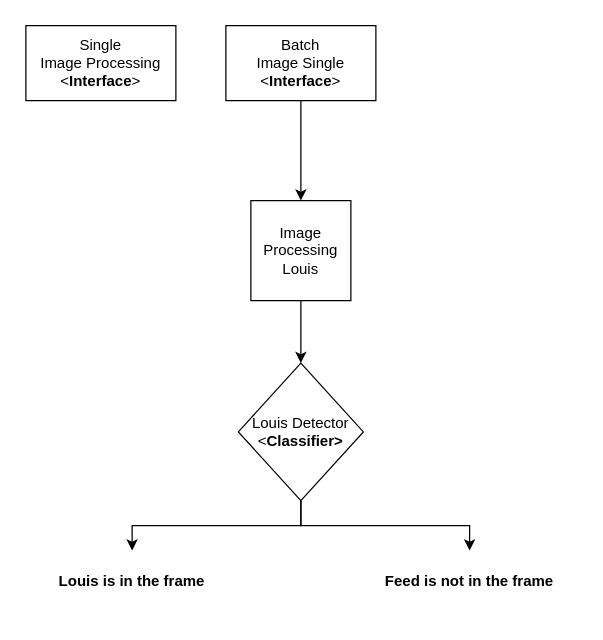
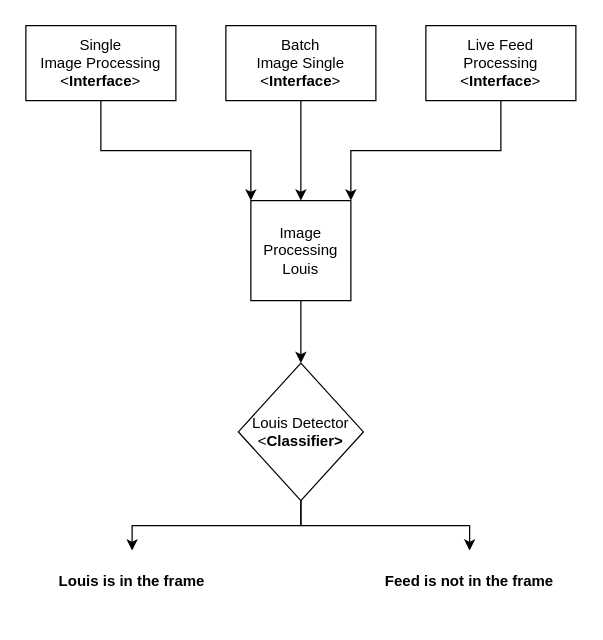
  <mxCell id="0" />
  <mxCell id="1" parent="0" />
+ <mxCell id="2" style="edgeStyle=orthogonalEdgeStyle;rounded=0;orthogonalLoop=1;jettySize=auto;html=1;exitX=0.5;exitY=1;exitDx=0;exitDy=0;entryX=0;entryY=0;entryDx=0;entryDy=0;" edge="1" parent="1" source="3" target="9"><mxGeometry relative="1" as="geometry" /></mxCell>
  <mxCell id="3" value="Single &lt;br&gt;Image Processing&lt;br&gt;&amp;lt;&lt;b&gt;Interface&lt;/b&gt;&amp;gt;" style="rounded=0;whiteSpace=wrap;html=1;" vertex="1" parent="1"><mxGeometry x="20" y="20" width="120" height="60" as="geometry" /></mxCell>
  <mxCell id="4" style="edgeStyle=orthogonalEdgeStyle;rounded=0;orthogonalLoop=1;jettySize=auto;html=1;exitX=0.5;exitY=1;exitDx=0;exitDy=0;entryX=0.5;entryY=0;entryDx=0;entryDy=0;" edge="1" parent="1" source="5" target="9"><mxGeometry relative="1" as="geometry" /></mxCell>
  <mxCell id="5" value="Batch &lt;br&gt;Image Single&lt;br&gt;&amp;lt;&lt;b&gt;Interface&lt;/b&gt;&amp;gt;" style="rounded=0;whiteSpace=wrap;html=1;" vertex="1" parent="1"><mxGeometry x="180" y="20" width="120" height="60" as="geometry" /></mxCell>
+ <mxCell id="6" style="edgeStyle=orthogonalEdgeStyle;rounded=0;orthogonalLoop=1;jettySize=auto;html=1;exitX=0.5;exitY=1;exitDx=0;exitDy=0;entryX=1;entryY=0;entryDx=0;entryDy=0;" edge="1" parent="1" source="7" target="9"><mxGeometry relative="1" as="geometry" /></mxCell>
+ <mxCell id="7" value="Live Feed &lt;br&gt;Processing&lt;br&gt;&amp;lt;&lt;b&gt;Interface&lt;/b&gt;&amp;gt;" style="rounded=0;whiteSpace=wrap;html=1;" vertex="1" parent="1"><mxGeometry x="340" y="20" width="120" height="60" as="geometry" /></mxCell>
  <mxCell id="8" style="edgeStyle=orthogonalEdgeStyle;rounded=0;orthogonalLoop=1;jettySize=auto;html=1;exitX=0.5;exitY=1;exitDx=0;exitDy=0;entryX=0.5;entryY=0;entryDx=0;entryDy=0;" edge="1" parent="1" source="9" target="12"><mxGeometry relative="1" as="geometry" /></mxCell>
  <mxCell id="9" value="Image Processing Louis" style="whiteSpace=wrap;html=1;aspect=fixed;" vertex="1" parent="1"><mxGeometry x="200" y="160" width="80" height="80" as="geometry" /></mxCell>
  <mxCell id="10" style="edgeStyle=orthogonalEdgeStyle;rounded=0;orthogonalLoop=1;jettySize=auto;html=1;exitX=0.5;exitY=1;exitDx=0;exitDy=0;entryX=0.5;entryY=0;entryDx=0;entryDy=0;" edge="1" parent="1" source="12" target="13"><mxGeometry relative="1" as="geometry" /></mxCell>
  <mxCell id="11" style="edgeStyle=orthogonalEdgeStyle;rounded=0;orthogonalLoop=1;jettySize=auto;html=1;exitX=0.5;exitY=1;exitDx=0;exitDy=0;" edge="1" parent="1" source="12" target="14"><mxGeometry relative="1" as="geometry" /></mxCell>
  <mxCell id="12" value="Louis Detector&lt;br&gt;&amp;lt;&lt;b&gt;Classifier&amp;gt;&lt;/b&gt;" style="rhombus;whiteSpace=wrap;html=1;" vertex="1" parent="1"><mxGeometry x="190" y="290" width="100" height="110" as="geometry" /></mxCell>
  <mxCell id="13" value="&lt;b&gt;Louis is in the frame&lt;/b&gt;" style="text;html=1;strokeColor=none;fillColor=none;align=center;verticalAlign=middle;whiteSpace=wrap;rounded=0;" vertex="1" parent="1"><mxGeometry x="20" y="440" width="170" height="50" as="geometry" /></mxCell>
  <mxCell id="14" value="&lt;b&gt;Feed is not in the frame&lt;/b&gt;" style="text;html=1;strokeColor=none;fillColor=none;align=center;verticalAlign=middle;whiteSpace=wrap;rounded=0;" vertex="1" parent="1"><mxGeometry x="290" y="440" width="170" height="50" as="geometry" /></mxCell>
